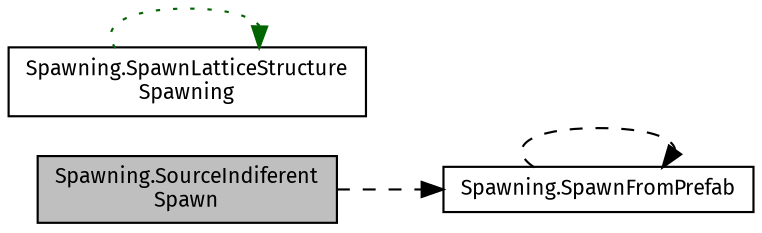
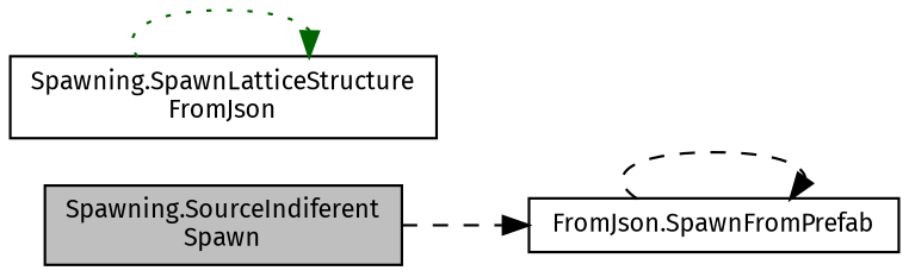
  digraph {
    fontname="Fira Sans"
    rankdir=LR
    node [color=black fillcolor=white fontname="Fira Sans" fontsize=10 shape=record style=filled]
    edge [color=black fontname="Fira Sans" fontsize=10 labelfontname=Helvetica labelfontsize=10 style=dashed]
    n1 [fillcolor=grey75 fontcolor=black height=0.2 label="Spawning.SourceIndiferent\lSpawn" width=0.4]
-   n2 [height=0.2 label="Spawning.SpawnFromPrefab" width=0.4]
-   n3 [height=0.2 label="Spawning.SpawnLatticeStructure\lSpawning" width=0.4]
+   n2 [height=0.2 label="FromJson.SpawnFromPrefab" width=0.4]
+   n3 [height=0.2 label="Spawning.SpawnLatticeStructure\lFromJson" width=0.4]
    n1 -> n2
    n2 -> n2
    n3 -> n3 [color=darkgreen style=dotted]
  }
